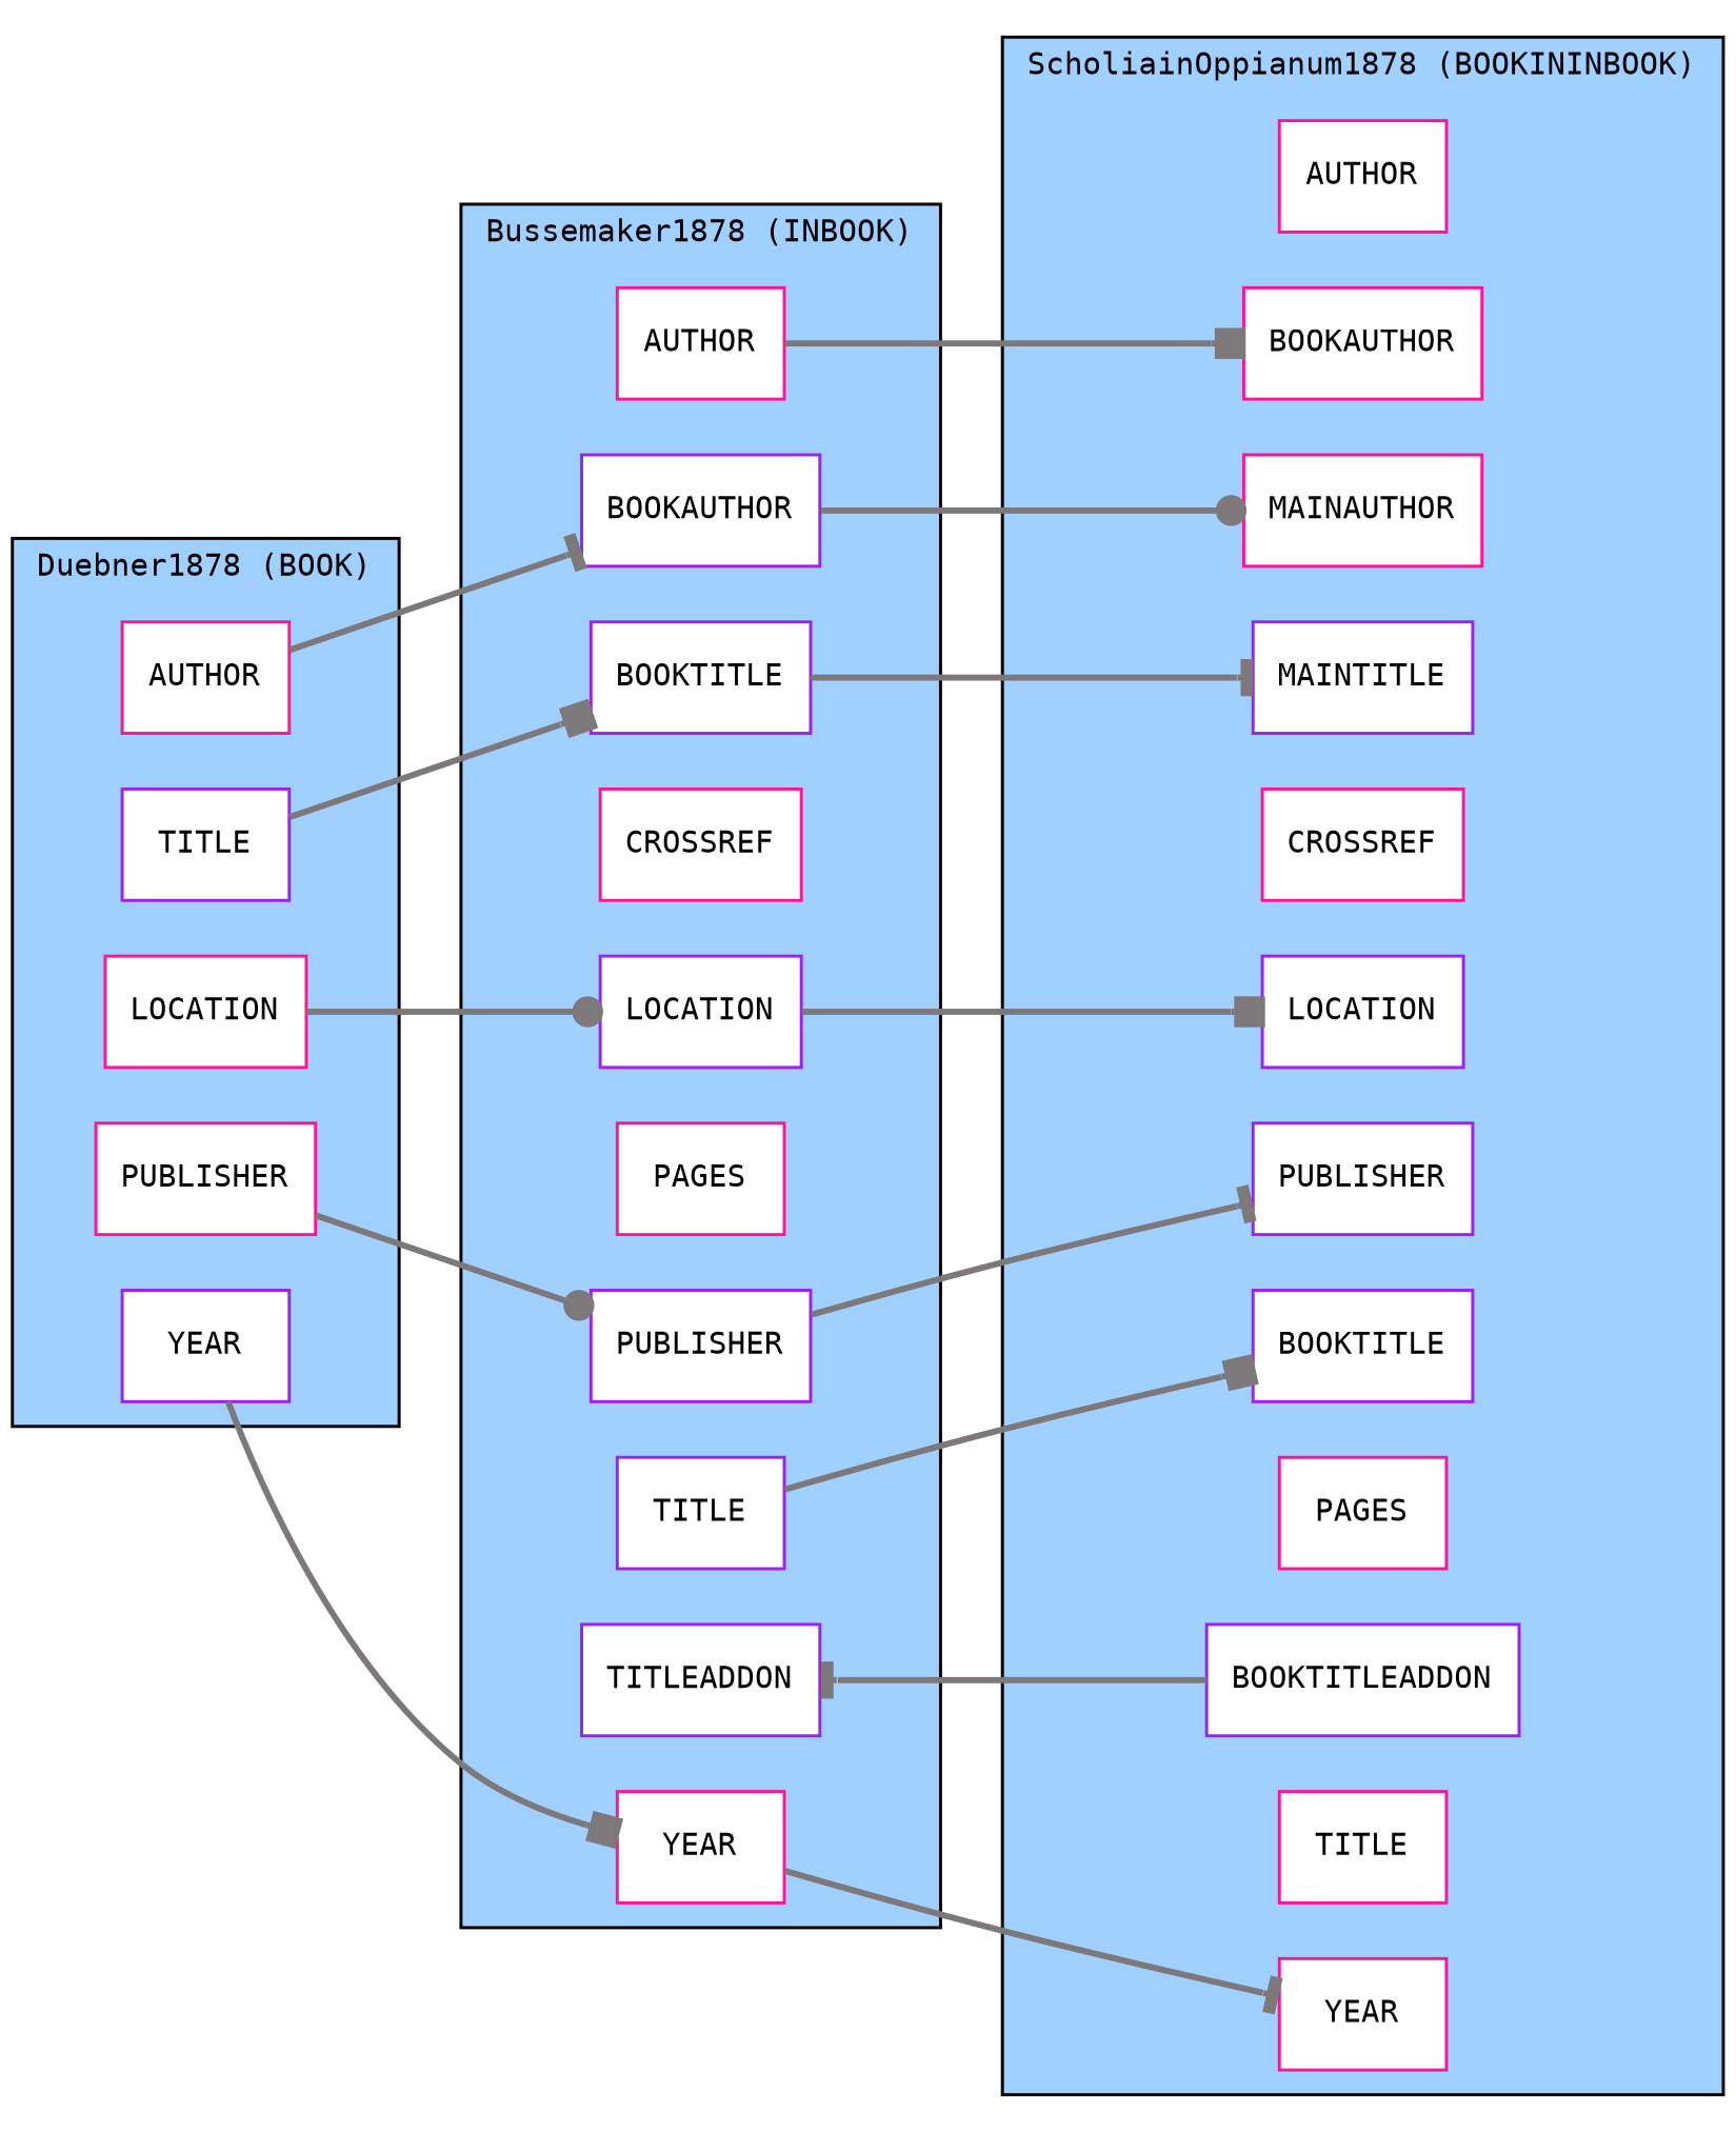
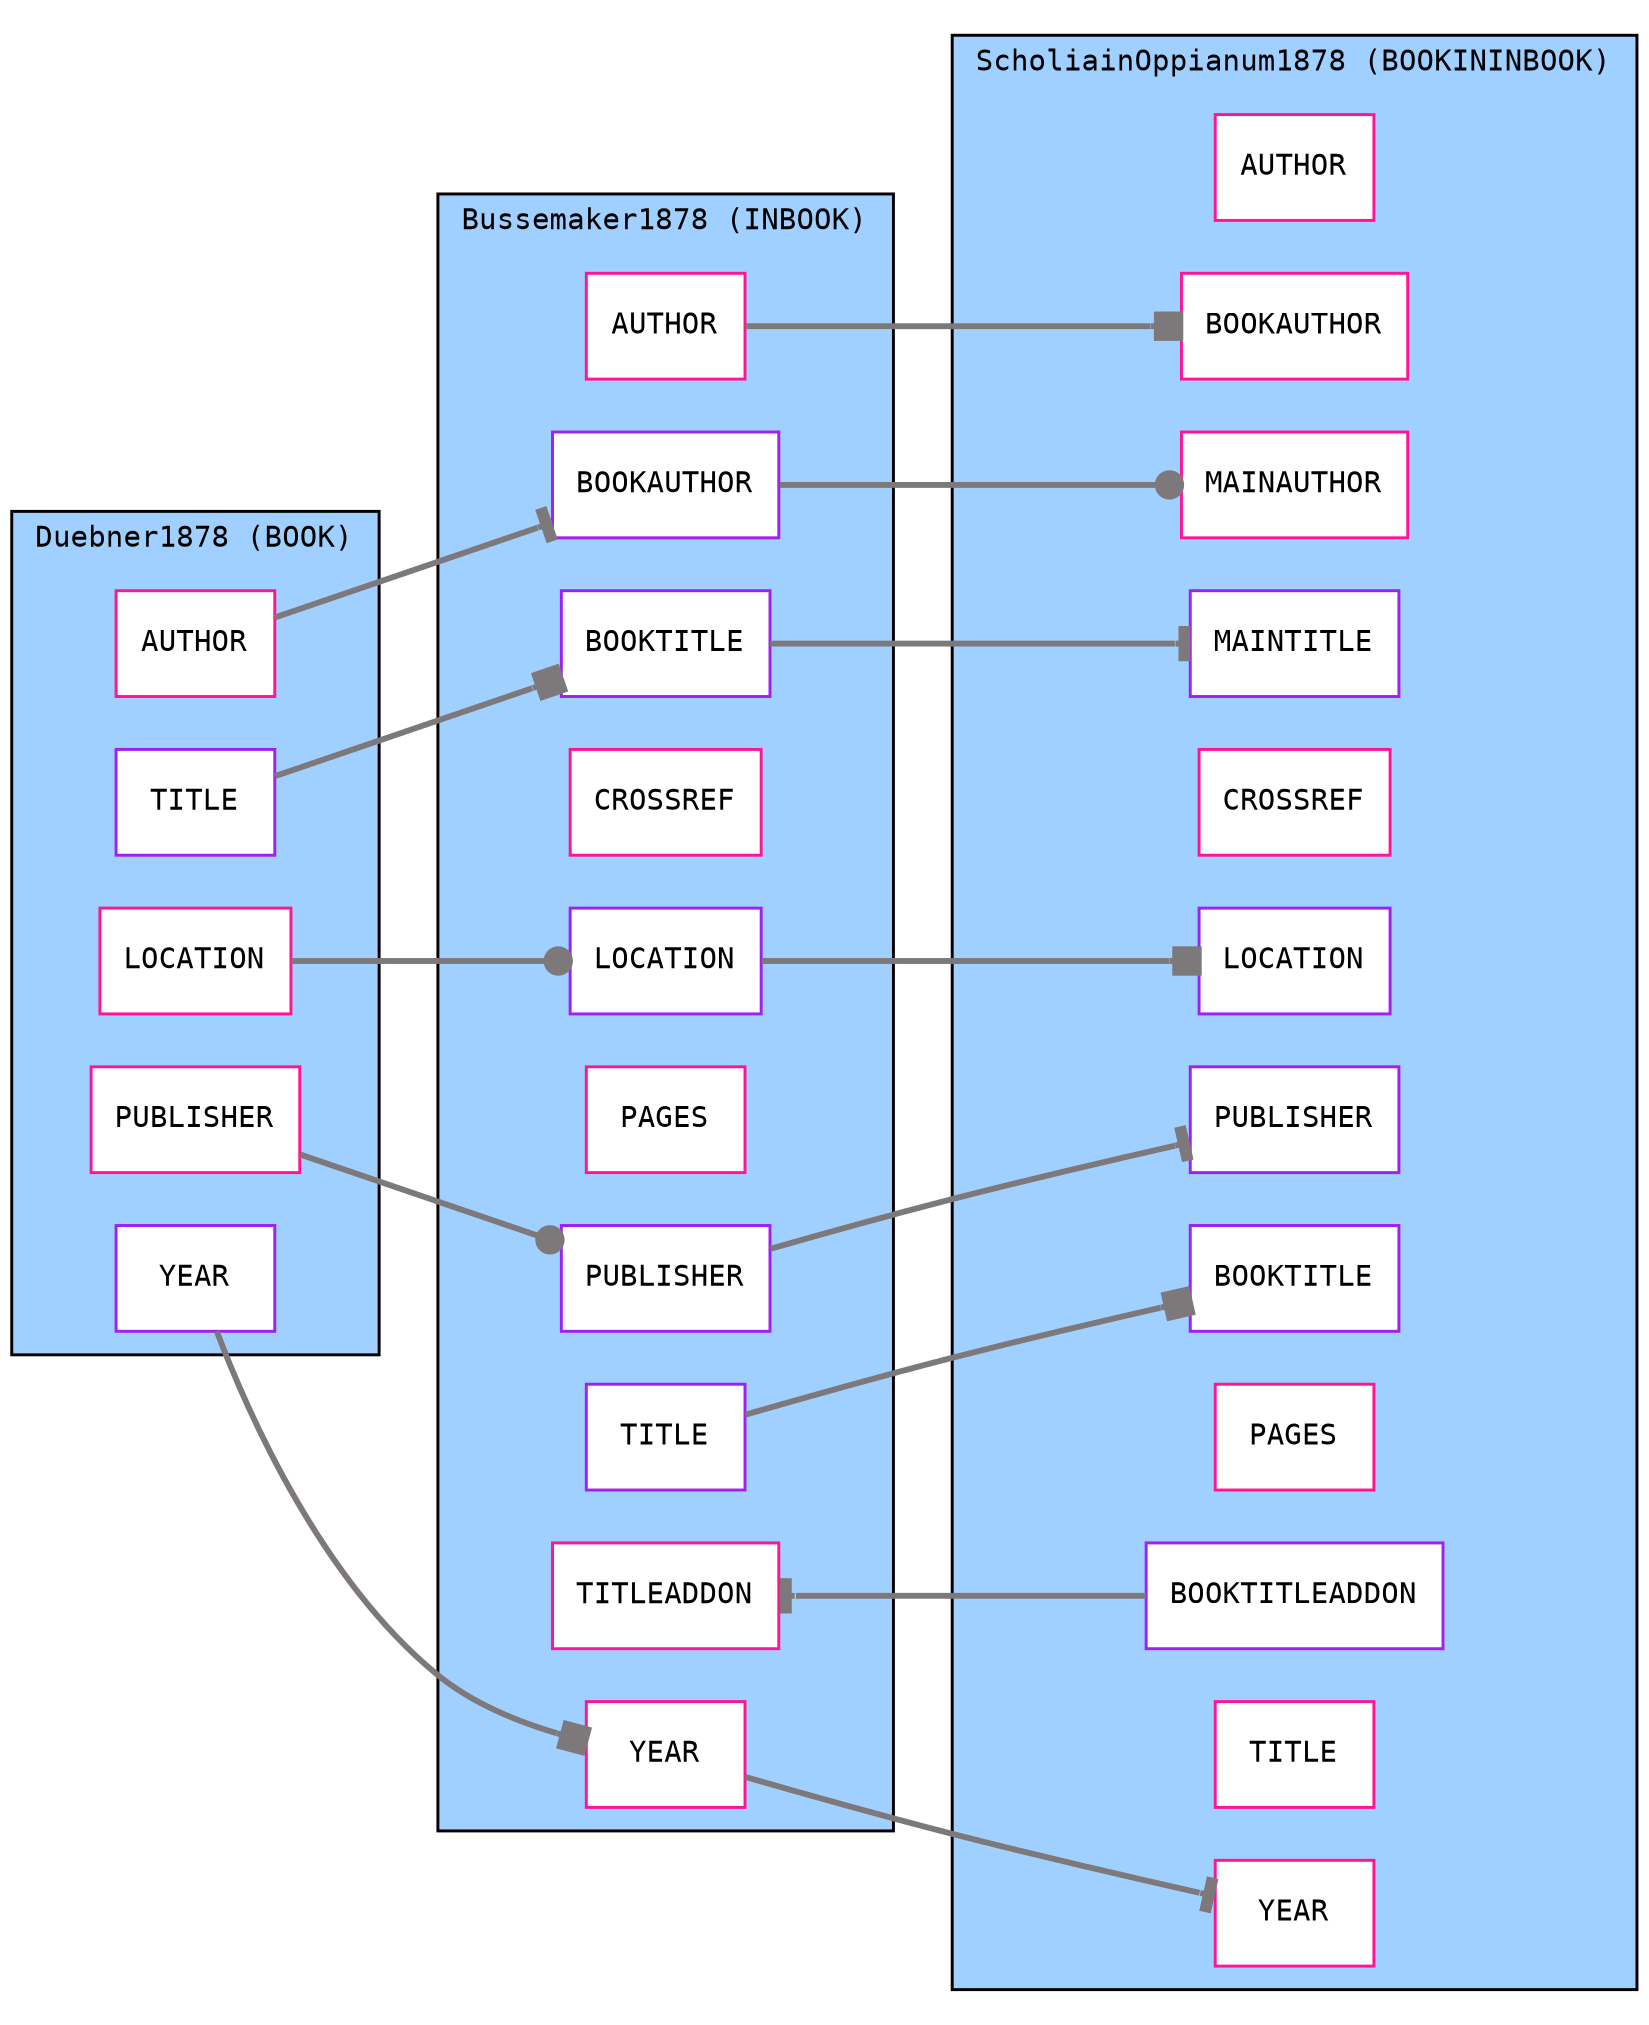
  digraph {
    compound=true
    fontname="DejaVu Sans Mono"
    rankdir=LR
    style=filled
    node [color=deeppink fillcolor=white fontname="DejaVu Sans Mono" fontsize=10 shape=box style=filled]
    edge [arrowhead=box color="#7d7879" fontname="DejaVu Sans Mono" penwidth=2.0]
    n1 [label=AUTHOR]
    n2 [color=purple label=BOOKAUTHOR]
    n3 [color=purple label=BOOKTITLE]
    n4 [label=CROSSREF]
    n5 [color=purple label=LOCATION]
    n6 [label=PAGES]
    n7 [color=purple label=PUBLISHER]
    n8 [color=purple label=TITLE]
-   n9 [color=purple label=TITLEADDON]
+   n9 [label=TITLEADDON]
    n10 [label=YEAR]
    n11 [label=AUTHOR]
    n12 [label=LOCATION]
    n13 [label=PUBLISHER]
    n14 [color=purple label=TITLE]
    n15 [color=purple label=YEAR]
    n16 [label=AUTHOR]
    n17 [label=BOOKAUTHOR]
    n18 [color=purple label=BOOKTITLE]
    n19 [color=purple label=BOOKTITLEADDON]
    n20 [label=CROSSREF]
    n21 [color=purple label=LOCATION]
    n22 [label=MAINAUTHOR]
    n23 [color=purple label=MAINTITLE]
    n24 [label=PAGES]
    n25 [color=purple label=PUBLISHER]
    n26 [label=TITLE]
    n27 [label=YEAR]
    subgraph cluster_1 {
      fillcolor="#a0d0ff"
      fontsize=10
      label="Bussemaker1878 (INBOOK)"
      n1
      n2
      n3
      n4
      n5
      n6
      n7
      n8
      n9
      n10
    }
    subgraph cluster_2 {
      fillcolor="#a0d0ff"
      fontsize=10
      label="Duebner1878 (BOOK)"
      n11
      n12
      n13
      n14
      n15
    }
    subgraph cluster_3 {
      fillcolor="#a0d0ff"
      fontsize=10
      label="ScholiainOppianum1878 (BOOKININBOOK)"
      n16
      n17
      n18
      n19
      n20
      n21
      n22
      n23
      n24
      n25
      n26
      n27
    }
    n1 -> n17
    n2 -> n22 [arrowhead=dot]
    n3 -> n23 [arrowhead=tee]
    n5 -> n21
    n7 -> n25 [arrowhead=tee]
    n8 -> n18
    n10 -> n27 [arrowhead=tee]
    n11 -> n2 [arrowhead=tee]
    n12 -> n5 [arrowhead=dot]
    n13 -> n7 [arrowhead=dot]
    n14 -> n3
    n15 -> n10
    n19 -> n9 [arrowhead=tee]
  }
